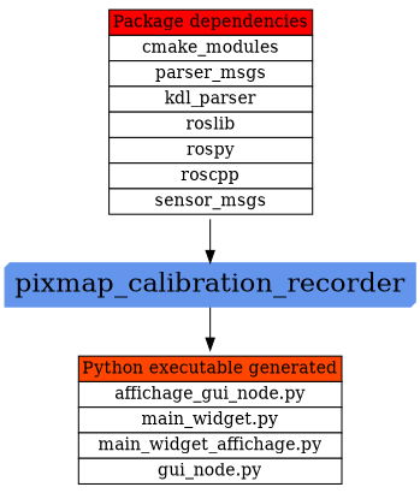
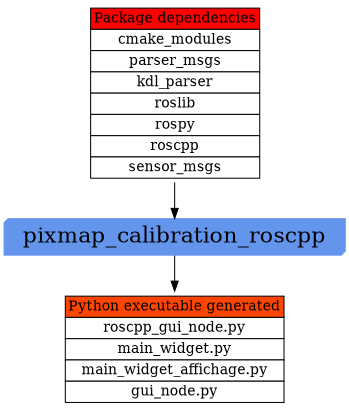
  digraph {
    nodesep=0.1
    node [shape=plaintext]
-   pixmap_calibration_recorder [color="#6495ED" fontsize=22 shape=box3d style=filled]
-   n2 [label=<<table BGCOLOR="#FFFFFF" BORDER="0" CELLBORDER="1" CELLSPACING="0">   <tr>     <td ALIGN="CENTER" BGCOLOR="#FF4500" COLSPAN="1">Python executable generated</td>   </tr>   <tr>     <td ALIGN="CENTER" BGCOLOR="#FFFFFF" COLSPAN="1">affichage_gui_node.py</td>   </tr>   <tr>     <td ALIGN="CENTER" BGCOLOR="#FFFFFF" COLSPAN="1">main_widget.py</td>   </tr>   <tr>     <td ALIGN="CENTER" BGCOLOR="#FFFFFF" COLSPAN="1">main_widget_affichage.py</td>   </tr>   <tr>     <td ALIGN="CENTER" BGCOLOR="#FFFFFF" COLSPAN="1">gui_node.py</td>   </tr> </table> >]
+   pixmap_calibration_recorder [color="#6495ED" fontsize=22 shape=box3d style=filled label=pixmap_calibration_roscpp]
+   n2 [label=<<table BGCOLOR="#FFFFFF" BORDER="0" CELLBORDER="1" CELLSPACING="0">   <tr>     <td ALIGN="CENTER" BGCOLOR="#FF4500" COLSPAN="1">Python executable generated</td>   </tr>   <tr>     <td ALIGN="CENTER" BGCOLOR="#FFFFFF" COLSPAN="1">roscpp_gui_node.py</td>   </tr>   <tr>     <td ALIGN="CENTER" BGCOLOR="#FFFFFF" COLSPAN="1">main_widget.py</td>   </tr>   <tr>     <td ALIGN="CENTER" BGCOLOR="#FFFFFF" COLSPAN="1">main_widget_affichage.py</td>   </tr>   <tr>     <td ALIGN="CENTER" BGCOLOR="#FFFFFF" COLSPAN="1">gui_node.py</td>   </tr> </table> >]
    n3 [label=<<table BGCOLOR="#FFFFFF" BORDER="0" CELLBORDER="1" CELLSPACING="0">   <tr>     <td ALIGN="CENTER" BGCOLOR="#FF0000" COLSPAN="1">Package dependencies</td>   </tr>   <tr>     <td ALIGN="CENTER" BGCOLOR="#FFFFFF" COLSPAN="1">cmake_modules</td>   </tr>   <tr>     <td ALIGN="CENTER" BGCOLOR="#FFFFFF" COLSPAN="1">parser_msgs</td>   </tr>   <tr>     <td ALIGN="CENTER" BGCOLOR="#FFFFFF" COLSPAN="1">kdl_parser</td>   </tr>   <tr>     <td ALIGN="CENTER" BGCOLOR="#FFFFFF" COLSPAN="1">roslib</td>   </tr>   <tr>     <td ALIGN="CENTER" BGCOLOR="#FFFFFF" COLSPAN="1">rospy</td>   </tr>   <tr>     <td ALIGN="CENTER" BGCOLOR="#FFFFFF" COLSPAN="1">roscpp</td>   </tr>   <tr>     <td ALIGN="CENTER" BGCOLOR="#FFFFFF" COLSPAN="1">sensor_msgs</td>   </tr> </table> >]
    pixmap_calibration_recorder -> n2
    n3 -> pixmap_calibration_recorder
  }
